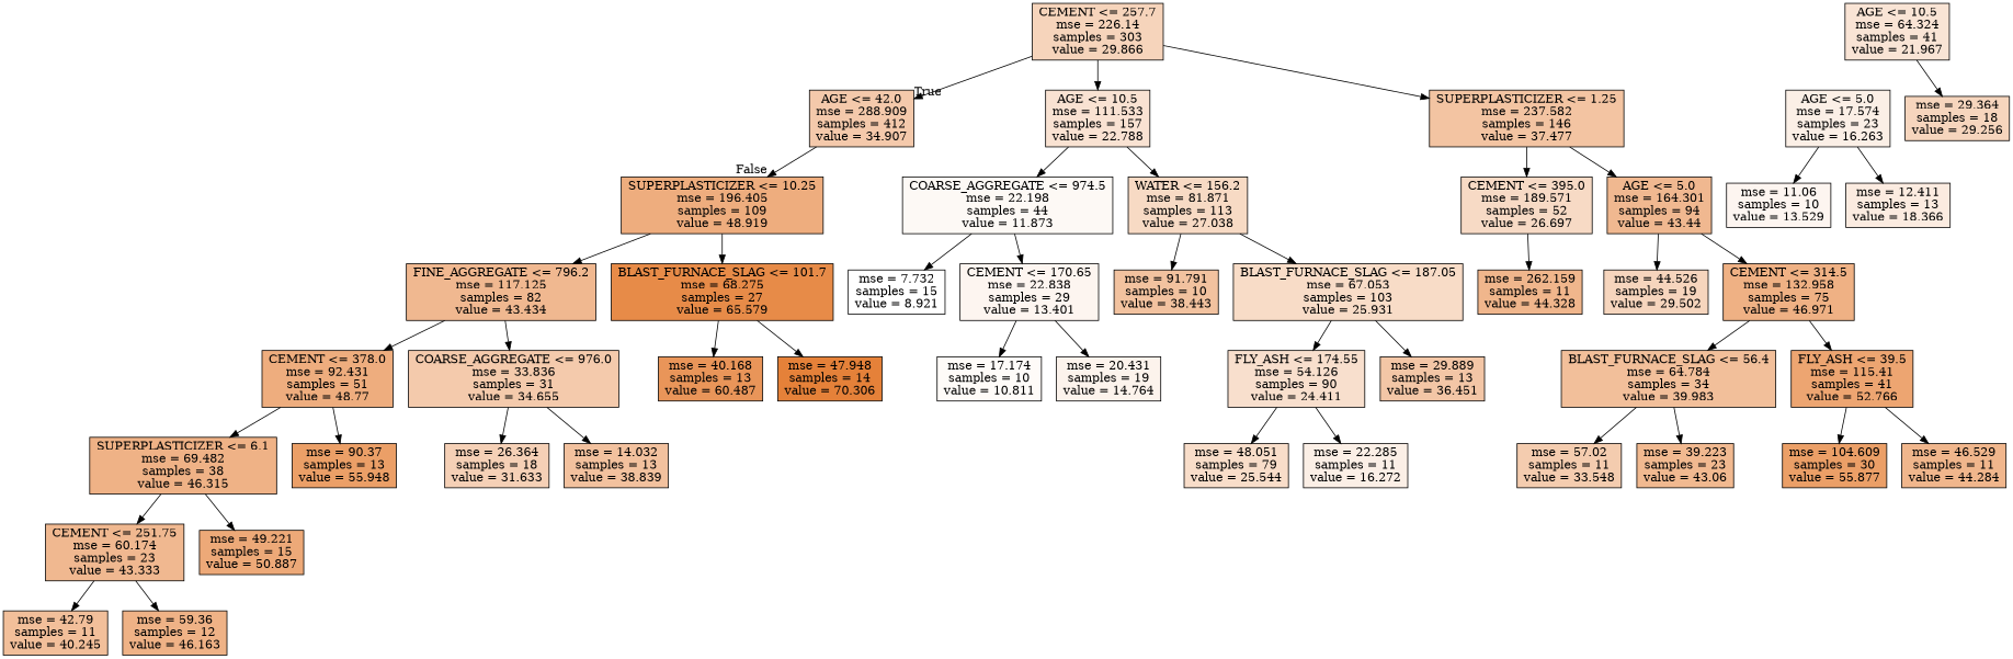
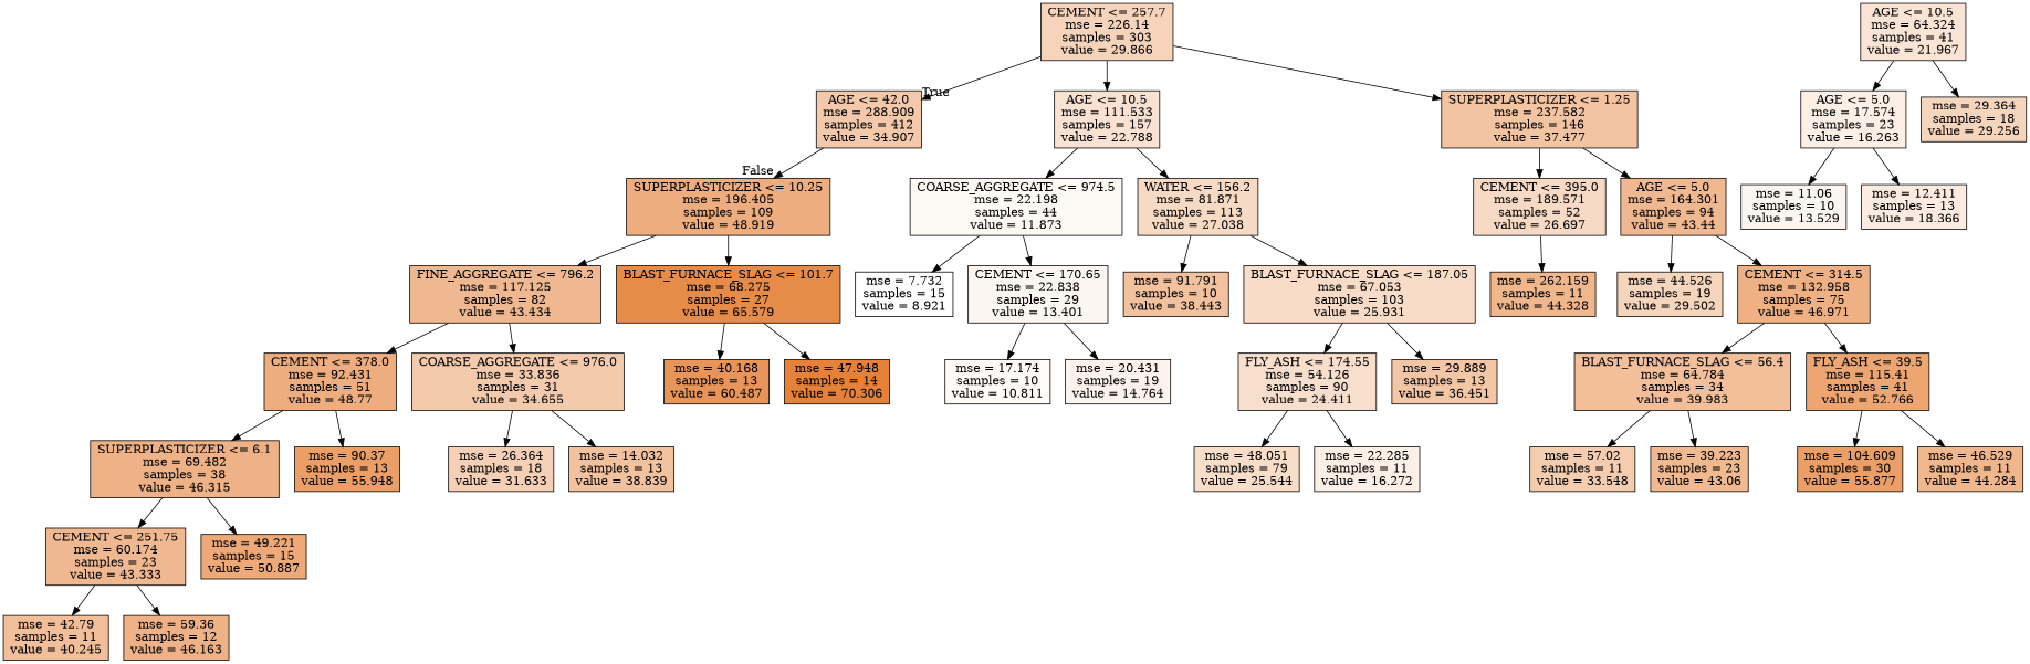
  digraph {
    node [color=black fillcolor="#e581398f" shape=box style=filled]
    n1 [fillcolor="#e581396c" label="AGE <= 42.0\nmse = 288.909\nsamples = 412\nvalue = 34.907"]
    n2 [fillcolor="#e58139a6" label="SUPERPLASTICIZER <= 10.25\nmse = 196.405\nsamples = 109\nvalue = 48.919"]
    n3 [fillcolor="#e5813957" label="CEMENT <= 257.7\nmse = 226.14\nsamples = 303\nvalue = 29.866"]
    n4 [fillcolor="#e581393a" label="AGE <= 10.5\nmse = 111.533\nsamples = 157\nvalue = 22.788"]
    n5 [fillcolor="#e5813977" label="SUPERPLASTICIZER <= 1.25\nmse = 237.582\nsamples = 146\nvalue = 37.477"]
    n6 [label="FINE_AGGREGATE <= 796.2\nmse = 117.125\nsamples = 82\nvalue = 43.434"]
    n7 [fillcolor="#e58139eb" label="BLAST_FURNACE_SLAG <= 101.7\nmse = 68.275\nsamples = 27\nvalue = 65.579"]
    n8 [fillcolor="#e581390c" label="COARSE_AGGREGATE <= 974.5\nmse = 22.198\nsamples = 44\nvalue = 11.873"]
    n9 [fillcolor="#e581394b" label="WATER <= 156.2\nmse = 81.871\nsamples = 113\nvalue = 27.038"]
    n10 [fillcolor="#e581394a" label="CEMENT <= 395.0\nmse = 189.571\nsamples = 52\nvalue = 26.697"]
    n11 [label="AGE <= 5.0\nmse = 164.301\nsamples = 94\nvalue = 43.44"]
    n12 [fillcolor="#e5813900" label="mse = 7.732\nsamples = 15\nvalue = 8.921"]
    n13 [fillcolor="#e5813913" label="CEMENT <= 170.65\nmse = 22.838\nsamples = 29\nvalue = 13.401"]
    n14 [fillcolor="#e581397b" label="mse = 91.791\nsamples = 10\nvalue = 38.443"]
    n15 [fillcolor="#e5813947" label="BLAST_FURNACE_SLAG <= 187.05\nmse = 67.053\nsamples = 103\nvalue = 25.931"]
    n16 [fillcolor="#e5813908" label="mse = 17.174\nsamples = 10\nvalue = 10.811"]
    n17 [fillcolor="#e5813918" label="mse = 20.431\nsamples = 19\nvalue = 14.764"]
    n18 [fillcolor="#e5813940" label="FLY_ASH <= 174.55\nmse = 54.126\nsamples = 90\nvalue = 24.411"]
    n19 [fillcolor="#e5813972" label="mse = 29.889\nsamples = 13\nvalue = 36.451"]
    n20 [fillcolor="#e5813945" label="mse = 48.051\nsamples = 79\nvalue = 25.544"]
    n21 [fillcolor="#e581391f" label="mse = 22.285\nsamples = 11\nvalue = 16.272"]
    n22 [fillcolor="#e5813993" label="mse = 262.159\nsamples = 11\nvalue = 44.328"]
    n23 [fillcolor="#e5813955" label="mse = 44.526\nsamples = 19\nvalue = 29.502"]
    n24 [fillcolor="#e581399e" label="CEMENT <= 314.5\nmse = 132.958\nsamples = 75\nvalue = 46.971"]
    n25 [fillcolor="#e5813936" label="AGE <= 10.5\nmse = 64.324\nsamples = 41\nvalue = 21.967"]
    n26 [fillcolor="#e581391f" label="AGE <= 5.0\nmse = 17.574\nsamples = 23\nvalue = 16.263"]
    n27 [fillcolor="#e5813954" label="mse = 29.364\nsamples = 18\nvalue = 29.256"]
    n28 [fillcolor="#e5813913" label="mse = 11.06\nsamples = 10\nvalue = 13.529"]
    n29 [fillcolor="#e5813927" label="mse = 12.411\nsamples = 13\nvalue = 18.366"]
    n30 [fillcolor="#e5813981" label="BLAST_FURNACE_SLAG <= 56.4\nmse = 64.784\nsamples = 34\nvalue = 39.983"]
    n31 [fillcolor="#e58139b6" label="FLY_ASH <= 39.5\nmse = 115.41\nsamples = 41\nvalue = 52.766"]
    n32 [fillcolor="#e5813966" label="mse = 57.02\nsamples = 11\nvalue = 33.548"]
    n33 [fillcolor="#e581398e" label="mse = 39.223\nsamples = 23\nvalue = 43.06"]
    n34 [fillcolor="#e58139c3" label="mse = 104.609\nsamples = 30\nvalue = 55.877"]
    n35 [fillcolor="#e5813993" label="mse = 46.529\nsamples = 11\nvalue = 44.284"]
    n36 [fillcolor="#e58139a6" label="CEMENT <= 378.0\nmse = 92.431\nsamples = 51\nvalue = 48.77"]
    n37 [fillcolor="#e581396b" label="COARSE_AGGREGATE <= 976.0\nmse = 33.836\nsamples = 31\nvalue = 34.655"]
    n38 [fillcolor="#e58139d6" label="mse = 40.168\nsamples = 13\nvalue = 60.487"]
    n39 [fillcolor="#e58139ff" label="mse = 47.948\nsamples = 14\nvalue = 70.306"]
    n40 [fillcolor="#e581399b" label="SUPERPLASTICIZER <= 6.1\nmse = 69.482\nsamples = 38\nvalue = 46.315"]
    n41 [fillcolor="#e58139c3" label="mse = 90.37\nsamples = 13\nvalue = 55.948"]
    n42 [fillcolor="#e581395e" label="mse = 26.364\nsamples = 18\nvalue = 31.633"]
    n43 [fillcolor="#e581397c" label="mse = 14.032\nsamples = 13\nvalue = 38.839"]
    n44 [label="CEMENT <= 251.75\nmse = 60.174\nsamples = 23\nvalue = 43.333"]
    n45 [fillcolor="#e58139ae" label="mse = 49.221\nsamples = 15\nvalue = 50.887"]
    n46 [fillcolor="#e5813982" label="mse = 42.79\nsamples = 11\nvalue = 40.245"]
    n47 [fillcolor="#e581399b" label="mse = 59.36\nsamples = 12\nvalue = 46.163"]
    n1 -> n2 [headlabel=False labelangle=-45 labeldistance=2.5]
    n2 -> n6
    n2 -> n7
    n3 -> n1 [headlabel=True labelangle=45 labeldistance=2.5]
    n3 -> n4
    n3 -> n5
    n4 -> n8
    n4 -> n9
    n5 -> n10
    n5 -> n11
    n6 -> n36
    n6 -> n37
    n7 -> n38
    n7 -> n39
    n8 -> n12
    n8 -> n13
    n9 -> n14
    n9 -> n15
    n10 -> n22
    n11 -> n23
    n11 -> n24
    n13 -> n16
    n13 -> n17
    n15 -> n18
    n15 -> n19
    n18 -> n20
    n18 -> n21
    n24 -> n30
    n24 -> n31
+   n25 -> n26
    n25 -> n27
    n26 -> n28
    n26 -> n29
    n30 -> n32
    n30 -> n33
    n31 -> n34
    n31 -> n35
    n36 -> n40
    n36 -> n41
    n37 -> n42
    n37 -> n43
    n40 -> n44
    n40 -> n45
    n44 -> n46
    n44 -> n47
  }
